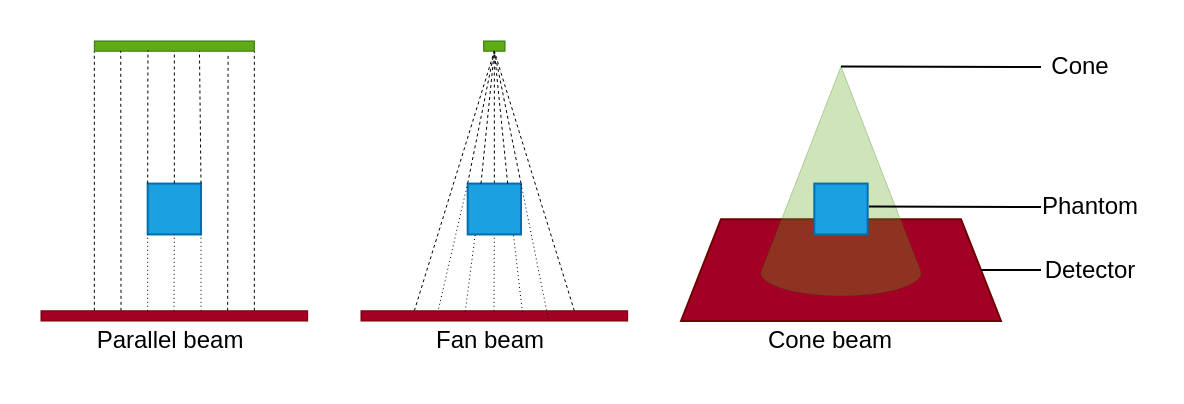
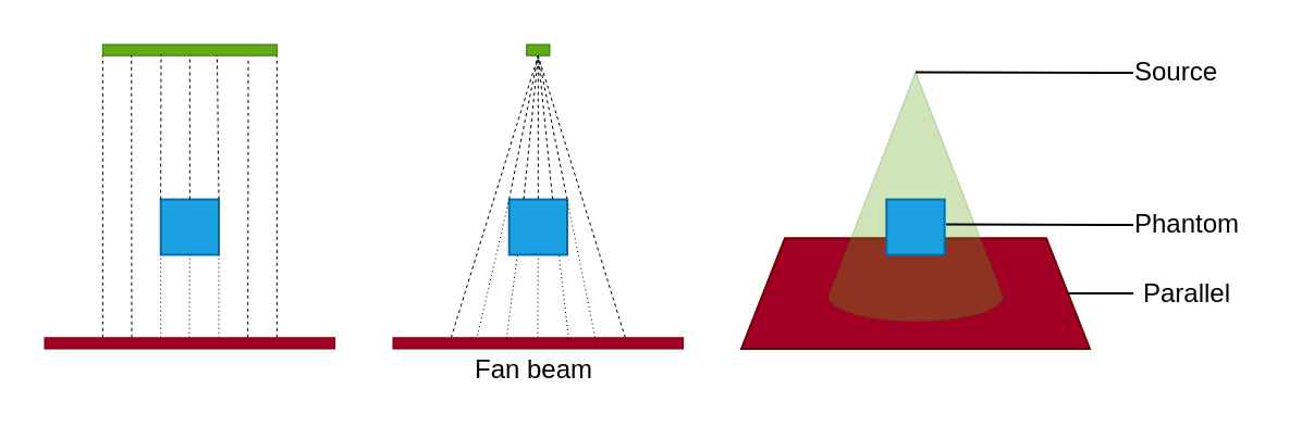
  <mxCell id="0" />
  <mxCell id="1" parent="0" />
  <mxCell id="2" value="" style="group" parent="1" vertex="1" connectable="0"><mxGeometry width="480" height="140" as="geometry" x="20" y="20" /></mxCell>
  <mxCell id="3" value="" style="shape=trapezoid;perimeter=trapezoidPerimeter;whiteSpace=wrap;html=1;fixedSize=1;strokeWidth=1;fillColor=#a20025;fontColor=#ffffff;strokeColor=#6F0000;" parent="2" vertex="1"><mxGeometry x="320.0" y="89.091" width="160.0" height="50.909" as="geometry" /></mxCell>
  <mxCell id="4" value="" style="verticalLabelPosition=bottom;verticalAlign=top;html=1;shape=mxgraph.basic.cone2;dx=0.5;dy=0.9;strokeWidth=0.5;fillColor=#60a917;opacity=30;fontColor=#ffffff;strokeColor=#2D7600;" parent="2" vertex="1"><mxGeometry x="360.0" y="12.727" width="80.0" height="114.545" as="geometry" /></mxCell>
  <mxCell id="5" value="" style="rounded=0;whiteSpace=wrap;html=1;strokeWidth=1;fillColor=#1ba1e2;rotation=-180;fontColor=#ffffff;strokeColor=#006EAF;" parent="2" vertex="1"><mxGeometry x="386.667" y="71.273" width="26.667" height="25.455" as="geometry" /></mxCell>
  <mxCell id="6" value="" style="endArrow=none;dashed=1;html=1;strokeWidth=0.5;startSize=4;endSize=4;entryX=0;entryY=1;entryDx=0;entryDy=0;" parent="2" target="8" edge="1"><mxGeometry width="50" height="50" relative="1" as="geometry"><mxPoint x="26.667" y="134.909" as="sourcePoint" /><mxPoint x="26.667" y="33.091" as="targetPoint" /></mxGeometry></mxCell>
  <mxCell id="7" value="" style="endArrow=none;dashed=1;html=1;strokeWidth=0.5;startSize=4;endSize=4;entryX=1;entryY=1;entryDx=0;entryDy=0;" parent="2" target="8" edge="1"><mxGeometry width="50" height="50" relative="1" as="geometry"><mxPoint x="106.667" y="134.909" as="sourcePoint" /><mxPoint x="106.667" y="33.091" as="targetPoint" /></mxGeometry></mxCell>
  <mxCell id="8" value="" style="rounded=0;whiteSpace=wrap;html=1;strokeWidth=0.5;fillColor=#60a917;fontColor=#ffffff;strokeColor=#2D7600;" parent="2" vertex="1"><mxGeometry x="26.667" width="80.0" height="5.091" as="geometry" /></mxCell>
  <mxCell id="9" value="" style="rounded=0;whiteSpace=wrap;html=1;strokeWidth=1;fillColor=#1ba1e2;rotation=-180;fontColor=#ffffff;strokeColor=#006EAF;" parent="2" vertex="1"><mxGeometry x="53.333" y="71.273" width="26.667" height="25.455" as="geometry" /></mxCell>
  <mxCell id="10" value="" style="endArrow=none;dashed=1;html=1;strokeWidth=0.5;startSize=4;endSize=4;exitX=0;exitY=1;exitDx=0;exitDy=0;entryX=0.657;entryY=0.987;entryDx=0;entryDy=0;entryPerimeter=0;" parent="2" source="9" target="8" edge="1"><mxGeometry width="50" height="50" relative="1" as="geometry"><mxPoint x="80.0" y="84" as="sourcePoint" /><mxPoint x="80.0" y="33.091" as="targetPoint" /></mxGeometry></mxCell>
  <mxCell id="11" value="" style="endArrow=none;dashed=1;html=1;strokeWidth=0.5;startSize=4;endSize=4;exitX=1;exitY=1;exitDx=0;exitDy=0;entryX=0.335;entryY=0.919;entryDx=0;entryDy=0;entryPerimeter=0;" parent="2" source="9" target="8" edge="1"><mxGeometry width="50" height="50" relative="1" as="geometry"><mxPoint x="53.333" y="58.545" as="sourcePoint" /><mxPoint x="53.333" y="33.091" as="targetPoint" /></mxGeometry></mxCell>
  <mxCell id="12" value="" style="endArrow=none;dashed=1;html=1;dashPattern=1 3;strokeWidth=0.5;startSize=4;endSize=4;entryX=1;entryY=0;entryDx=0;entryDy=0;" parent="2" target="9" edge="1"><mxGeometry width="50" height="50" relative="1" as="geometry"><mxPoint x="53.333" y="134.909" as="sourcePoint" /><mxPoint x="160.0" y="84" as="targetPoint" /></mxGeometry></mxCell>
  <mxCell id="13" value="" style="endArrow=none;dashed=1;html=1;dashPattern=1 3;strokeWidth=0.5;startSize=4;endSize=4;entryX=0;entryY=0;entryDx=0;entryDy=0;" parent="2" target="9" edge="1"><mxGeometry width="50" height="50" relative="1" as="geometry"><mxPoint x="80.0" y="134.909" as="sourcePoint" /><mxPoint x="160.0" y="84" as="targetPoint" /></mxGeometry></mxCell>
  <mxCell id="14" value="" style="endArrow=none;dashed=1;html=1;strokeWidth=0.5;startSize=4;endSize=4;exitX=0.5;exitY=1;exitDx=0;exitDy=0;entryX=0.5;entryY=1;entryDx=0;entryDy=0;" parent="2" source="9" target="8" edge="1"><mxGeometry width="50" height="50" relative="1" as="geometry"><mxPoint x="66.48" y="84" as="sourcePoint" /><mxPoint x="66.48" y="33.091" as="targetPoint" /></mxGeometry></mxCell>
  <mxCell id="15" value="" style="endArrow=none;dashed=1;html=1;dashPattern=1 3;strokeWidth=0.5;startSize=4;endSize=4;entryX=0.5;entryY=0;entryDx=0;entryDy=0;" parent="2" target="9" edge="1"><mxGeometry width="50" height="50" relative="1" as="geometry"><mxPoint x="66.48" y="134.909" as="sourcePoint" /><mxPoint x="66.48" y="109.455" as="targetPoint" /></mxGeometry></mxCell>
  <mxCell id="16" value="" style="endArrow=none;dashed=1;html=1;strokeWidth=0.5;startSize=4;endSize=4;entryX=0.836;entryY=1.322;entryDx=0;entryDy=0;entryPerimeter=0;" parent="2" target="8" edge="1"><mxGeometry width="50" height="50" relative="1" as="geometry"><mxPoint x="93.333" y="134.909" as="sourcePoint" /><mxPoint x="93.333" y="33.091" as="targetPoint" /></mxGeometry></mxCell>
  <mxCell id="17" value="" style="endArrow=none;dashed=1;html=1;strokeWidth=0.5;startSize=4;endSize=4;entryX=0.165;entryY=0.987;entryDx=0;entryDy=0;entryPerimeter=0;" parent="2" target="8" edge="1"><mxGeometry width="50" height="50" relative="1" as="geometry"><mxPoint x="40.0" y="134.909" as="sourcePoint" /><mxPoint x="40.0" y="33.091" as="targetPoint" /></mxGeometry></mxCell>
  <mxCell id="18" value="" style="rounded=0;whiteSpace=wrap;html=1;strokeWidth=0.5;fillColor=#a20025;fontColor=#ffffff;strokeColor=#6F0000;" parent="2" vertex="1"><mxGeometry y="134.909" width="133.333" height="5.091" as="geometry" /></mxCell>
  <mxCell id="19" value="" style="endArrow=none;dashed=1;html=1;strokeWidth=0.5;startSize=4;endSize=4;entryX=0.5;entryY=1;entryDx=0;entryDy=0;" parent="2" target="21" edge="1"><mxGeometry width="50" height="50" relative="1" as="geometry"><mxPoint x="186.667" y="134.909" as="sourcePoint" /><mxPoint x="186.667" y="33.091" as="targetPoint" /></mxGeometry></mxCell>
  <mxCell id="20" value="" style="endArrow=none;dashed=1;html=1;strokeWidth=0.5;startSize=4;endSize=4;entryX=0.5;entryY=1;entryDx=0;entryDy=0;" parent="2" target="21" edge="1"><mxGeometry width="50" height="50" relative="1" as="geometry"><mxPoint x="266.667" y="134.909" as="sourcePoint" /><mxPoint x="266.667" y="33.091" as="targetPoint" /></mxGeometry></mxCell>
  <mxCell id="21" value="" style="rounded=0;whiteSpace=wrap;html=1;strokeWidth=0.5;fillColor=#60a917;fontColor=#ffffff;strokeColor=#2D7600;" parent="2" vertex="1"><mxGeometry x="221.333" width="10.667" height="5.091" as="geometry" /></mxCell>
  <mxCell id="22" value="" style="endArrow=none;dashed=1;html=1;strokeWidth=0.5;startSize=4;endSize=4;exitX=0;exitY=1;exitDx=0;exitDy=0;entryX=0.5;entryY=1;entryDx=0;entryDy=0;" parent="2" source="27" target="21" edge="1"><mxGeometry width="50" height="50" relative="1" as="geometry"><mxPoint x="240.0" y="84" as="sourcePoint" /><mxPoint x="240.0" y="33.091" as="targetPoint" /></mxGeometry></mxCell>
  <mxCell id="23" value="" style="endArrow=none;dashed=1;html=1;strokeWidth=0.5;startSize=4;endSize=4;exitX=1;exitY=1;exitDx=0;exitDy=0;entryX=0.5;entryY=1;entryDx=0;entryDy=0;" parent="2" source="27" target="21" edge="1"><mxGeometry width="50" height="50" relative="1" as="geometry"><mxPoint x="213.333" y="58.545" as="sourcePoint" /><mxPoint x="213.333" y="33.091" as="targetPoint" /></mxGeometry></mxCell>
  <mxCell id="24" value="" style="endArrow=none;dashed=1;html=1;strokeWidth=0.5;startSize=4;endSize=4;exitX=0.5;exitY=1;exitDx=0;exitDy=0;entryX=0.5;entryY=1;entryDx=0;entryDy=0;" parent="2" source="27" target="21" edge="1"><mxGeometry width="50" height="50" relative="1" as="geometry"><mxPoint x="226.48" y="84" as="sourcePoint" /><mxPoint x="226.48" y="33.091" as="targetPoint" /></mxGeometry></mxCell>
  <mxCell id="25" value="" style="endArrow=none;dashed=1;html=1;dashPattern=1 3;strokeWidth=0.5;startSize=4;endSize=4;entryX=0.5;entryY=0;entryDx=0;entryDy=0;" parent="2" target="27" edge="1"><mxGeometry width="50" height="50" relative="1" as="geometry"><mxPoint x="226.48" y="134.909" as="sourcePoint" /><mxPoint x="226.48" y="109.455" as="targetPoint" /></mxGeometry></mxCell>
  <mxCell id="26" value="" style="rounded=0;whiteSpace=wrap;html=1;strokeWidth=0.5;fillColor=#a20025;fontColor=#ffffff;strokeColor=#6F0000;" parent="2" vertex="1"><mxGeometry x="160.0" y="134.909" width="133.333" height="5.091" as="geometry" /></mxCell>
  <mxCell id="27" value="" style="rounded=0;whiteSpace=wrap;html=1;strokeWidth=1;fillColor=#1ba1e2;rotation=-180;fontColor=#ffffff;strokeColor=#006EAF;" parent="2" vertex="1"><mxGeometry x="213.333" y="71.273" width="26.667" height="25.455" as="geometry" /></mxCell>
  <mxCell id="28" value="" style="endArrow=none;dashed=1;html=1;strokeWidth=0.5;startSize=4;endSize=4;exitX=0.75;exitY=1;exitDx=0;exitDy=0;entryX=0.5;entryY=1;entryDx=0;entryDy=0;" parent="2" source="27" target="21" edge="1"><mxGeometry width="50" height="50" relative="1" as="geometry"><mxPoint x="253.333" y="96.727" as="sourcePoint" /><mxPoint x="253.333" y="30.545" as="targetPoint" /></mxGeometry></mxCell>
  <mxCell id="29" value="" style="endArrow=none;dashed=1;html=1;strokeWidth=0.5;startSize=4;endSize=4;exitX=0.25;exitY=1;exitDx=0;exitDy=0;entryX=0.5;entryY=1;entryDx=0;entryDy=0;" parent="2" source="27" target="21" edge="1"><mxGeometry width="50" height="50" relative="1" as="geometry"><mxPoint x="246.667" y="96.727" as="sourcePoint" /><mxPoint x="253.333" y="30.545" as="targetPoint" /></mxGeometry></mxCell>
  <mxCell id="30" value="" style="endArrow=none;dashed=1;html=1;dashPattern=1 3;strokeWidth=0.5;startSize=4;endSize=4;entryX=1;entryY=1;entryDx=0;entryDy=0;exitX=0.291;exitY=-0.211;exitDx=0;exitDy=0;exitPerimeter=0;" parent="2" source="26" target="27" edge="1"><mxGeometry width="50" height="50" relative="1" as="geometry"><mxPoint x="213.333" y="134.909" as="sourcePoint" /><mxPoint x="320.0" y="84" as="targetPoint" /></mxGeometry></mxCell>
  <mxCell id="31" value="" style="endArrow=none;dashed=1;html=1;dashPattern=1 3;strokeWidth=0.5;startSize=4;endSize=4;entryX=0.86;entryY=-0.014;entryDx=0;entryDy=0;entryPerimeter=0;exitX=0.391;exitY=0.058;exitDx=0;exitDy=0;exitPerimeter=0;" parent="2" source="26" target="27" edge="1"><mxGeometry width="50" height="50" relative="1" as="geometry"><mxPoint x="253.147" y="160.364" as="sourcePoint" /><mxPoint x="253.333" y="122.182" as="targetPoint" /></mxGeometry></mxCell>
  <mxCell id="32" value="" style="endArrow=none;dashed=1;html=1;dashPattern=1 3;strokeWidth=0.5;startSize=4;endSize=4;entryX=0;entryY=1;entryDx=0;entryDy=0;exitX=0.702;exitY=0.728;exitDx=0;exitDy=0;exitPerimeter=0;" parent="2" source="26" target="27" edge="1"><mxGeometry width="50" height="50" relative="1" as="geometry"><mxPoint x="240.0" y="134.909" as="sourcePoint" /><mxPoint x="320.0" y="84" as="targetPoint" /></mxGeometry></mxCell>
  <mxCell id="33" value="" style="endArrow=none;dashed=1;html=1;dashPattern=1 3;strokeWidth=0.5;startSize=4;endSize=4;entryX=0.144;entryY=0.014;entryDx=0;entryDy=0;entryPerimeter=0;exitX=0.605;exitY=0.105;exitDx=0;exitDy=0;exitPerimeter=0;" parent="2" source="26" target="27" edge="1"><mxGeometry width="50" height="50" relative="1" as="geometry"><mxPoint x="238.8" y="160.659" as="sourcePoint" /><mxPoint x="243.733" y="122.538" as="targetPoint" /></mxGeometry></mxCell>
- <mxCell id="34" value="Parallel beam" style="text;html=1;strokeColor=none;fillColor=none;align=center;verticalAlign=middle;whiteSpace=wrap;rounded=0;labelBackgroundColor=none;" parent="1" vertex="1"><mxGeometry y="160" width="130" height="20" as="geometry" x="20" /></mxCell>
  <mxCell id="35" value="Fan beam" style="text;html=1;strokeColor=none;fillColor=none;align=center;verticalAlign=middle;whiteSpace=wrap;rounded=0;labelBackgroundColor=none;" parent="1" vertex="1"><mxGeometry x="180" y="160" width="130" height="20" as="geometry" /></mxCell>
- <mxCell id="36" value="Cone beam" style="text;html=1;strokeColor=none;fillColor=none;align=center;verticalAlign=middle;whiteSpace=wrap;rounded=0;labelBackgroundColor=none;" parent="1" vertex="1"><mxGeometry x="350" y="160" width="130" height="20" as="geometry" /></mxCell>
  <mxCell id="37" value="" style="endArrow=none;html=1;entryX=0;entryY=0;entryDx=40.0;entryDy=0;entryPerimeter=0;exitX=0;exitY=0.5;exitDx=0;exitDy=0;" parent="1" source="38" target="4" edge="1"><mxGeometry width="50" height="50" relative="1" as="geometry"><mxPoint x="540" y="33" as="sourcePoint" /><mxPoint x="400" y="120" as="targetPoint" /></mxGeometry></mxCell>
- <mxCell id="38" value="Cone" style="text;html=1;strokeColor=none;fillColor=none;align=center;verticalAlign=middle;whiteSpace=wrap;rounded=0;labelBackgroundColor=none;" parent="1" vertex="1"><mxGeometry x="520" y="23" width="40" height="20" as="geometry" /></mxCell>
+ <mxCell id="38" value="Source" style="text;html=1;strokeColor=none;fillColor=none;align=center;verticalAlign=middle;whiteSpace=wrap;rounded=0;labelBackgroundColor=none;" parent="1" vertex="1"><mxGeometry x="520" y="23" width="40" height="20" as="geometry" /></mxCell>
  <mxCell id="39" value="" style="endArrow=none;html=1;entryX=0;entryY=0;entryDx=40.0;entryDy=0;entryPerimeter=0;exitX=0;exitY=0.5;exitDx=0;exitDy=0;" parent="1" source="40" edge="1"><mxGeometry width="50" height="50" relative="1" as="geometry"><mxPoint x="554" y="103" as="sourcePoint" /><mxPoint x="434" y="102.727" as="targetPoint" /></mxGeometry></mxCell>
  <mxCell id="40" value="Phantom" style="text;html=1;strokeColor=none;fillColor=none;align=center;verticalAlign=middle;whiteSpace=wrap;rounded=0;labelBackgroundColor=none;" parent="1" vertex="1"><mxGeometry x="520" y="93" width="50" height="20" as="geometry" /></mxCell>
  <mxCell id="41" value="" style="endArrow=none;html=1;entryX=1;entryY=0.5;entryDx=0;entryDy=0;exitX=0;exitY=0.5;exitDx=0;exitDy=0;" parent="1" source="42" target="3" edge="1"><mxGeometry width="50" height="50" relative="1" as="geometry"><mxPoint x="550" y="135" as="sourcePoint" /><mxPoint x="490" y="129.997" as="targetPoint" /></mxGeometry></mxCell>
- <mxCell id="42" value="Detector" style="text;html=1;strokeColor=none;fillColor=none;align=center;verticalAlign=middle;whiteSpace=wrap;rounded=0;labelBackgroundColor=none;" parent="1" vertex="1"><mxGeometry x="520" y="124.55" width="50" height="20" as="geometry" /></mxCell>
+ <mxCell id="42" value="Parallel" style="text;html=1;strokeColor=none;fillColor=none;align=center;verticalAlign=middle;whiteSpace=wrap;rounded=0;labelBackgroundColor=none;" parent="1" vertex="1"><mxGeometry x="520" y="124.55" width="50" height="20" as="geometry" /></mxCell>
